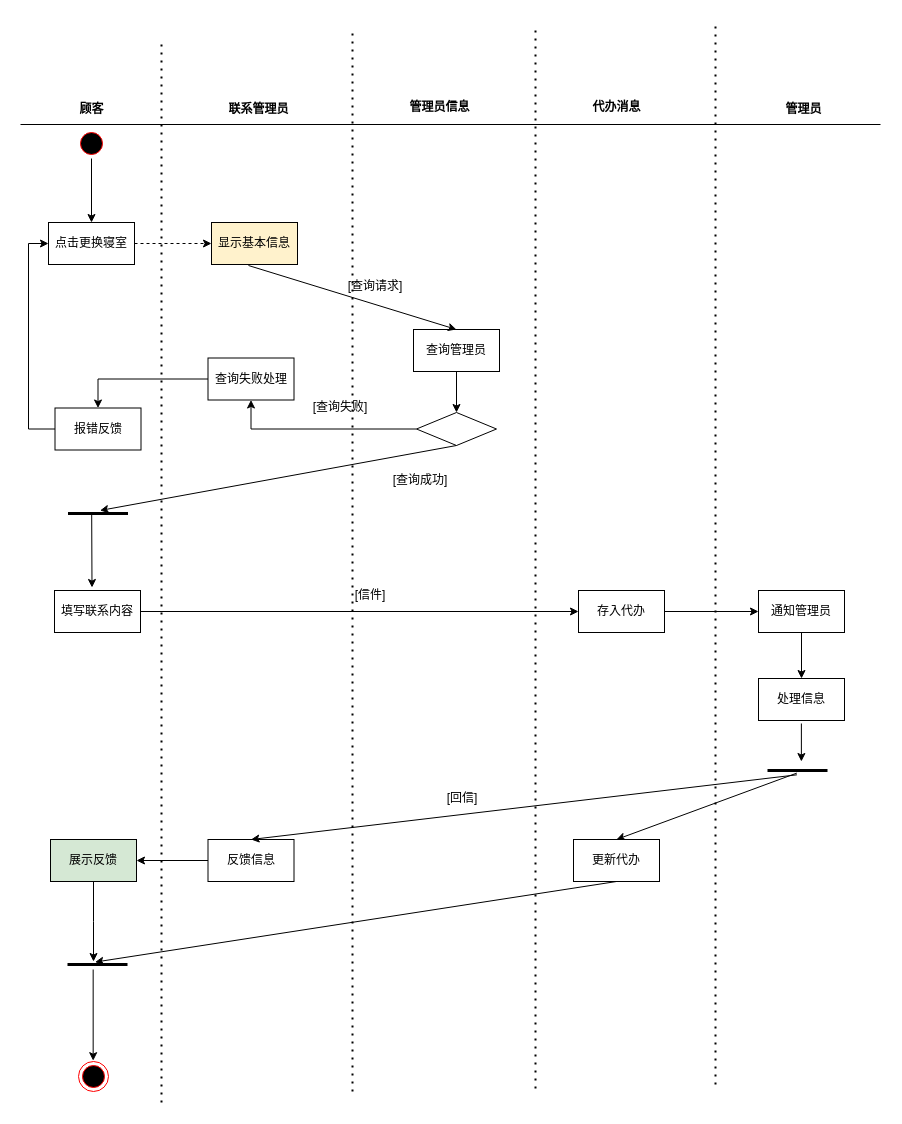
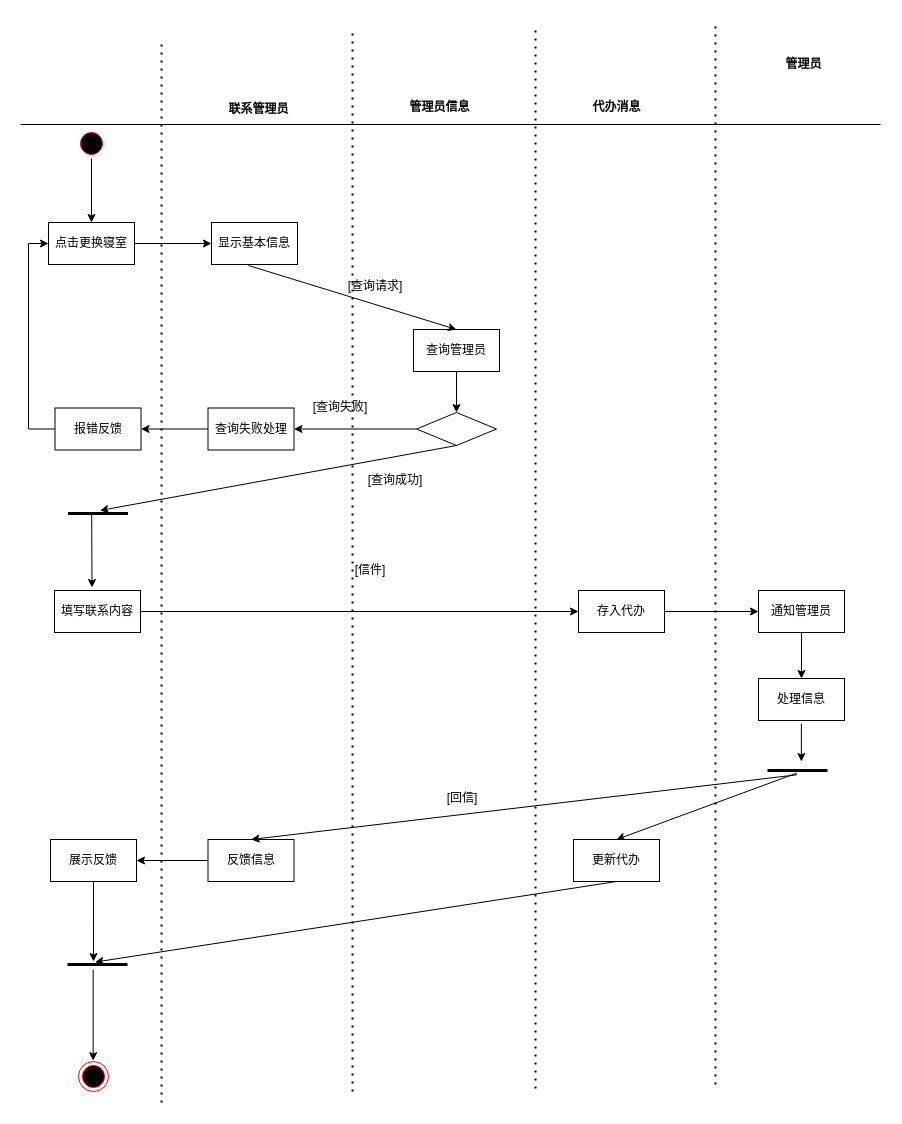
  <mxCell id="0" />
  <mxCell id="1" parent="0" />
  <mxCell id="2" value="" style="line;strokeWidth=1;fillColor=none;align=left;verticalAlign=middle;spacingTop=-1;spacingLeft=3;spacingRight=3;rotatable=0;labelPosition=right;points=[];portConstraint=eastwest;strokeColor=inherit;" vertex="1" parent="1"><mxGeometry x="20" y="120" width="860" height="8" as="geometry" /></mxCell>
- <mxCell id="3" value="顾客" style="text;align=center;fontStyle=1;verticalAlign=middle;spacingLeft=3;spacingRight=3;strokeColor=none;rotatable=0;points=[[0,0.5],[1,0.5]];portConstraint=eastwest;html=1;" vertex="1" parent="1"><mxGeometry x="67" y="101" width="48" height="16" as="geometry" /></mxCell>
  <mxCell id="4" value="代办消息" style="text;align=center;fontStyle=1;verticalAlign=middle;spacingLeft=3;spacingRight=3;strokeColor=none;rotatable=0;points=[[0,0.5],[1,0.5]];portConstraint=eastwest;html=1;" vertex="1" parent="1"><mxGeometry x="592" y="99" width="48" height="16" as="geometry" /></mxCell>
  <mxCell id="5" value="联系管理员" style="text;align=center;fontStyle=1;verticalAlign=middle;spacingLeft=3;spacingRight=3;strokeColor=none;rotatable=0;points=[[0,0.5],[1,0.5]];portConstraint=eastwest;html=1;" vertex="1" parent="1"><mxGeometry x="234" y="101" width="48" height="16" as="geometry" /></mxCell>
- <mxCell id="6" value="管理员" style="text;align=center;fontStyle=1;verticalAlign=middle;spacingLeft=3;spacingRight=3;strokeColor=none;rotatable=0;points=[[0,0.5],[1,0.5]];portConstraint=eastwest;html=1;" vertex="1" parent="1"><mxGeometry x="779" y="101" width="48" height="16" as="geometry" /></mxCell>
+ <mxCell id="6" value="管理员" style="text;align=center;fontStyle=1;verticalAlign=middle;spacingLeft=3;spacingRight=3;strokeColor=none;rotatable=0;points=[[0,0.5],[1,0.5]];portConstraint=eastwest;html=1;" vertex="1" parent="1"><mxGeometry x="779" y="56" width="48" height="16" as="geometry" /></mxCell>
  <mxCell id="7" style="edgeStyle=orthogonalEdgeStyle;rounded=0;orthogonalLoop=1;jettySize=auto;html=1;" edge="1" parent="1" source="8" target="10"><mxGeometry relative="1" as="geometry" /></mxCell>
  <mxCell id="8" value="" style="ellipse;html=1;shape=startState;fillColor=#000000;strokeColor=#ff0000;" vertex="1" parent="1"><mxGeometry x="76" y="128" width="30" height="30" as="geometry" /></mxCell>
- <mxCell id="9" style="edgeStyle=orthogonalEdgeStyle;rounded=0;orthogonalLoop=1;jettySize=auto;html=1;dashed=1;" edge="1" parent="1" source="10" target="11"><mxGeometry relative="1" as="geometry" /></mxCell>
+ <mxCell id="9" style="edgeStyle=orthogonalEdgeStyle;rounded=0;orthogonalLoop=1;jettySize=auto;html=1;" edge="1" parent="1" source="10" target="11"><mxGeometry relative="1" as="geometry" /></mxCell>
  <mxCell id="10" value="点击更换寝室" style="html=1;whiteSpace=wrap;" vertex="1" parent="1"><mxGeometry x="48" y="222" width="86" height="42" as="geometry" /></mxCell>
- <mxCell id="11" value="显示基本信息" style="html=1;whiteSpace=wrap;fillColor=#fff2cc;" vertex="1" parent="1"><mxGeometry x="211" y="222" width="86" height="42" as="geometry" /></mxCell>
+ <mxCell id="11" value="显示基本信息" style="html=1;whiteSpace=wrap;" vertex="1" parent="1"><mxGeometry x="211" y="222" width="86" height="42" as="geometry" /></mxCell>
  <mxCell id="12" style="edgeStyle=orthogonalEdgeStyle;rounded=0;orthogonalLoop=1;jettySize=auto;html=1;entryX=0.5;entryY=0;entryDx=0;entryDy=0;" edge="1" parent="1" source="13" target="15"><mxGeometry relative="1" as="geometry" /></mxCell>
  <mxCell id="13" value="查询管理员" style="html=1;whiteSpace=wrap;" vertex="1" parent="1"><mxGeometry x="413" y="329" width="86" height="42" as="geometry" /></mxCell>
  <mxCell id="14" style="edgeStyle=orthogonalEdgeStyle;rounded=0;orthogonalLoop=1;jettySize=auto;html=1;" edge="1" parent="1" source="15" target="22"><mxGeometry relative="1" as="geometry" /></mxCell>
  <mxCell id="15" value="" style="rhombus;whiteSpace=wrap;html=1;" vertex="1" parent="1"><mxGeometry x="416" y="412" width="80" height="33" as="geometry" /></mxCell>
  <mxCell id="16" value="" style="ellipse;html=1;shape=endState;fillColor=#000000;strokeColor=#ff0000;" vertex="1" parent="1"><mxGeometry x="78" y="1061" width="30" height="30" as="geometry" /></mxCell>
  <mxCell id="17" value="" style="endArrow=classic;html=1;rounded=0;" edge="1" parent="1"><mxGeometry width="50" height="50" relative="1" as="geometry"><mxPoint x="92.66" y="969" as="sourcePoint" /><mxPoint x="92.66" y="1060.192" as="targetPoint" /></mxGeometry></mxCell>
  <mxCell id="18" value="" style="endArrow=none;dashed=1;html=1;dashPattern=1 3;strokeWidth=2;rounded=0;" edge="1" parent="1"><mxGeometry width="50" height="50" relative="1" as="geometry"><mxPoint x="161" y="1102" as="sourcePoint" /><mxPoint x="161" y="38" as="targetPoint" /></mxGeometry></mxCell>
  <mxCell id="19" value="" style="endArrow=classic;html=1;rounded=0;exitX=0.43;exitY=1.024;exitDx=0;exitDy=0;entryX=0.5;entryY=0;entryDx=0;entryDy=0;exitPerimeter=0;" edge="1" parent="1" source="11" target="13"><mxGeometry width="50" height="50" relative="1" as="geometry"><mxPoint x="252.66" y="316.93" as="sourcePoint" /><mxPoint x="620" y="416" as="targetPoint" /></mxGeometry></mxCell>
  <mxCell id="20" value="[查询请求]" style="text;html=1;strokeColor=none;fillColor=none;align=center;verticalAlign=middle;whiteSpace=wrap;rounded=0;" vertex="1" parent="1"><mxGeometry x="344.5" y="271" width="60" height="30" as="geometry" /></mxCell>
  <mxCell id="21" style="edgeStyle=orthogonalEdgeStyle;rounded=0;orthogonalLoop=1;jettySize=auto;html=1;" edge="1" parent="1" source="22" target="26"><mxGeometry relative="1" as="geometry" /></mxCell>
- <mxCell id="22" value="查询失败处理" style="html=1;whiteSpace=wrap;" vertex="1" parent="1"><mxGeometry x="207.5" y="357.5" width="86" height="42" as="geometry" /></mxCell>
+ <mxCell id="22" value="查询失败处理" style="html=1;whiteSpace=wrap;" vertex="1" parent="1"><mxGeometry x="207.5" y="407.5" width="86" height="42" as="geometry" /></mxCell>
  <mxCell id="23" style="edgeStyle=orthogonalEdgeStyle;rounded=0;orthogonalLoop=1;jettySize=auto;html=1;" edge="1" parent="1" source="24" target="47"><mxGeometry relative="1" as="geometry" /></mxCell>
  <mxCell id="24" value="反馈信息" style="html=1;whiteSpace=wrap;" vertex="1" parent="1"><mxGeometry x="207.5" y="839" width="86" height="42" as="geometry" /></mxCell>
  <mxCell id="25" style="edgeStyle=orthogonalEdgeStyle;rounded=0;orthogonalLoop=1;jettySize=auto;html=1;entryX=0;entryY=0.5;entryDx=0;entryDy=0;" edge="1" parent="1" source="26" target="10"><mxGeometry relative="1" as="geometry"><Array as="points"><mxPoint x="28" y="429" /><mxPoint x="28" y="243" /></Array></mxGeometry></mxCell>
  <mxCell id="26" value="报错反馈" style="html=1;whiteSpace=wrap;" vertex="1" parent="1"><mxGeometry x="54.5" y="407.5" width="86" height="42" as="geometry" /></mxCell>
  <mxCell id="27" value="" style="line;strokeWidth=3;rotatable=0;dashed=0;labelPosition=right;align=left;verticalAlign=middle;spacingTop=0;spacingLeft=6;points=[];portConstraint=eastwest;fontSize=13;" vertex="1" parent="1"><mxGeometry x="67.5" y="508" width="60" height="10" as="geometry" /></mxCell>
  <mxCell id="28" value="" style="endArrow=classic;html=1;rounded=0;exitX=0.5;exitY=1;exitDx=0;exitDy=0;entryX=0.533;entryY=0.2;entryDx=0;entryDy=0;entryPerimeter=0;" edge="1" parent="1" source="15" target="27"><mxGeometry width="50" height="50" relative="1" as="geometry"><mxPoint x="644.5" y="553" as="sourcePoint" /><mxPoint x="441.5" y="535" as="targetPoint" /></mxGeometry></mxCell>
- <mxCell id="29" value="[查询成功]" style="text;html=1;strokeColor=none;fillColor=none;align=center;verticalAlign=middle;whiteSpace=wrap;rounded=0;" vertex="1" parent="1"><mxGeometry x="390" y="465" width="60" height="30" as="geometry" /></mxCell>
+ <mxCell id="29" value="[查询成功]" style="text;html=1;strokeColor=none;fillColor=none;align=center;verticalAlign=middle;whiteSpace=wrap;rounded=0;" vertex="1" parent="1"><mxGeometry x="365" y="465" width="60" height="30" as="geometry" /></mxCell>
  <mxCell id="30" value="管理员信息" style="text;align=center;fontStyle=1;verticalAlign=middle;spacingLeft=3;spacingRight=3;strokeColor=none;rotatable=0;points=[[0,0.5],[1,0.5]];portConstraint=eastwest;html=1;" vertex="1" parent="1"><mxGeometry x="415" y="99" width="48" height="16" as="geometry" /></mxCell>
  <mxCell id="31" value="" style="endArrow=classic;html=1;rounded=0;exitX=0.395;exitY=0.642;exitDx=0;exitDy=0;exitPerimeter=0;" edge="1" parent="1" source="27"><mxGeometry width="50" height="50" relative="1" as="geometry"><mxPoint x="129.5" y="577" as="sourcePoint" /><mxPoint x="91.5" y="587" as="targetPoint" /></mxGeometry></mxCell>
  <mxCell id="32" style="edgeStyle=orthogonalEdgeStyle;rounded=0;orthogonalLoop=1;jettySize=auto;html=1;" edge="1" parent="1" source="33" target="35"><mxGeometry relative="1" as="geometry" /></mxCell>
  <mxCell id="33" value="填写联系内容" style="html=1;whiteSpace=wrap;" vertex="1" parent="1"><mxGeometry x="54" y="590" width="86" height="42" as="geometry" /></mxCell>
  <mxCell id="34" style="edgeStyle=orthogonalEdgeStyle;rounded=0;orthogonalLoop=1;jettySize=auto;html=1;" edge="1" parent="1" source="35" target="44"><mxGeometry relative="1" as="geometry" /></mxCell>
  <mxCell id="35" value="存入代办" style="html=1;whiteSpace=wrap;" vertex="1" parent="1"><mxGeometry x="578" y="590" width="86" height="42" as="geometry" /></mxCell>
  <mxCell id="36" value="" style="line;strokeWidth=3;rotatable=0;dashed=0;labelPosition=right;align=left;verticalAlign=middle;spacingTop=0;spacingLeft=6;points=[];portConstraint=eastwest;fontSize=13;" vertex="1" parent="1"><mxGeometry x="767" y="765" width="60" height="10" as="geometry" /></mxCell>
  <mxCell id="37" value="" style="endArrow=classic;html=1;rounded=0;exitX=0.49;exitY=0.932;exitDx=0;exitDy=0;exitPerimeter=0;entryX=0.5;entryY=0;entryDx=0;entryDy=0;" edge="1" parent="1" source="36" target="24"><mxGeometry width="50" height="50" relative="1" as="geometry"><mxPoint x="430" y="939" as="sourcePoint" /><mxPoint x="480" y="889" as="targetPoint" /></mxGeometry></mxCell>
  <mxCell id="38" value="" style="line;strokeWidth=3;rotatable=0;dashed=0;labelPosition=right;align=left;verticalAlign=middle;spacingTop=0;spacingLeft=6;points=[];portConstraint=eastwest;fontSize=13;" vertex="1" parent="1"><mxGeometry x="67" y="959" width="60" height="10" as="geometry" /></mxCell>
  <mxCell id="39" value="" style="endArrow=classic;html=1;rounded=0;exitX=0.489;exitY=0.76;exitDx=0;exitDy=0;exitPerimeter=0;entryX=0.5;entryY=0;entryDx=0;entryDy=0;" edge="1" parent="1" source="36" target="40"><mxGeometry width="50" height="50" relative="1" as="geometry"><mxPoint x="450" y="844" as="sourcePoint" /><mxPoint x="797" y="885" as="targetPoint" /></mxGeometry></mxCell>
  <mxCell id="40" value="更新代办" style="html=1;whiteSpace=wrap;" vertex="1" parent="1"><mxGeometry x="573" y="839" width="86" height="42" as="geometry" /></mxCell>
  <mxCell id="41" value="" style="endArrow=classic;html=1;rounded=0;exitX=0.5;exitY=1;exitDx=0;exitDy=0;entryX=0.459;entryY=0.259;entryDx=0;entryDy=0;entryPerimeter=0;" edge="1" parent="1" source="40" target="38"><mxGeometry width="50" height="50" relative="1" as="geometry"><mxPoint x="803" y="909" as="sourcePoint" /><mxPoint x="95" y="982" as="targetPoint" /></mxGeometry></mxCell>
  <mxCell id="42" value="[查询失败]" style="text;html=1;strokeColor=none;fillColor=none;align=center;verticalAlign=middle;whiteSpace=wrap;rounded=0;" vertex="1" parent="1"><mxGeometry x="310" y="392" width="60" height="30" as="geometry" /></mxCell>
  <mxCell id="43" style="edgeStyle=orthogonalEdgeStyle;rounded=0;orthogonalLoop=1;jettySize=auto;html=1;" edge="1" parent="1" source="44" target="48"><mxGeometry relative="1" as="geometry" /></mxCell>
  <mxCell id="44" value="通知管理员" style="html=1;whiteSpace=wrap;" vertex="1" parent="1"><mxGeometry x="758" y="590" width="86" height="42" as="geometry" /></mxCell>
- <mxCell id="45" value="[信件]" style="text;html=1;strokeColor=none;fillColor=none;align=center;verticalAlign=middle;whiteSpace=wrap;rounded=0;" vertex="1" parent="1"><mxGeometry x="340" y="580" width="60" height="30" as="geometry" /></mxCell>
+ <mxCell id="45" value="[信件]" style="text;html=1;strokeColor=none;fillColor=none;align=center;verticalAlign=middle;whiteSpace=wrap;rounded=0;" vertex="1" parent="1"><mxGeometry x="340" y="555" width="60" height="30" as="geometry" /></mxCell>
  <mxCell id="46" style="edgeStyle=orthogonalEdgeStyle;rounded=0;orthogonalLoop=1;jettySize=auto;html=1;" edge="1" parent="1" source="47"><mxGeometry relative="1" as="geometry"><mxPoint x="93" y="961" as="targetPoint" /></mxGeometry></mxCell>
- <mxCell id="47" value="展示反馈" style="html=1;whiteSpace=wrap;fillColor=#d5e8d4;" vertex="1" parent="1"><mxGeometry x="50" y="839" width="86" height="42" as="geometry" /></mxCell>
+ <mxCell id="47" value="展示反馈" style="html=1;whiteSpace=wrap;" vertex="1" parent="1"><mxGeometry x="50" y="839" width="86" height="42" as="geometry" /></mxCell>
  <mxCell id="48" value="处理信息" style="html=1;whiteSpace=wrap;" vertex="1" parent="1"><mxGeometry x="758" y="678" width="86" height="42" as="geometry" /></mxCell>
  <mxCell id="49" style="edgeStyle=orthogonalEdgeStyle;rounded=0;orthogonalLoop=1;jettySize=auto;html=1;" edge="1" parent="1"><mxGeometry relative="1" as="geometry"><mxPoint x="800.89" y="723" as="sourcePoint" /><mxPoint x="800.89" y="761" as="targetPoint" /></mxGeometry></mxCell>
  <mxCell id="50" value="[回信]" style="text;html=1;strokeColor=none;fillColor=none;align=center;verticalAlign=middle;whiteSpace=wrap;rounded=0;" vertex="1" parent="1"><mxGeometry x="432" y="783" width="60" height="30" as="geometry" /></mxCell>
  <mxCell id="51" value="" style="endArrow=none;dashed=1;html=1;dashPattern=1 3;strokeWidth=2;rounded=0;" edge="1" parent="1"><mxGeometry width="50" height="50" relative="1" as="geometry"><mxPoint x="352" y="1091" as="sourcePoint" /><mxPoint x="352" y="27" as="targetPoint" /></mxGeometry></mxCell>
  <mxCell id="52" value="" style="endArrow=none;dashed=1;html=1;dashPattern=1 3;strokeWidth=2;rounded=0;" edge="1" parent="1"><mxGeometry width="50" height="50" relative="1" as="geometry"><mxPoint x="535" y="1088" as="sourcePoint" /><mxPoint x="535" y="24" as="targetPoint" /></mxGeometry></mxCell>
  <mxCell id="53" value="" style="endArrow=none;dashed=1;html=1;dashPattern=1 3;strokeWidth=2;rounded=0;" edge="1" parent="1"><mxGeometry width="50" height="50" relative="1" as="geometry"><mxPoint x="715" y="1084" as="sourcePoint" /><mxPoint x="715" y="20" as="targetPoint" /></mxGeometry></mxCell>
